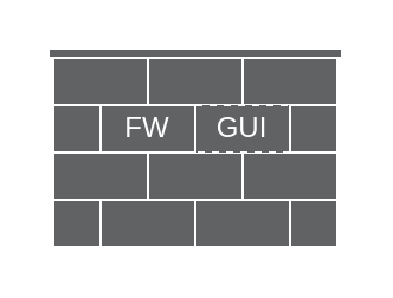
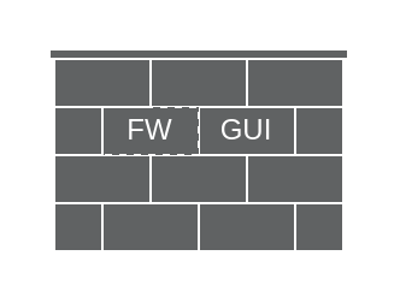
  <mxCell id="0" />
  <mxCell id="1" parent="0" />
  <mxCell id="2" value="" style="whiteSpace=wrap;html=1;strokeColor=#FFFFFF;shadow=0;gradientColor=none;gradientDirection=north;fillColor=#606263;aspect=fixed;" vertex="1" parent="1"><mxGeometry x="82" y="84" width="40" height="20" as="geometry" /></mxCell>
  <mxCell id="3" value="" style="whiteSpace=wrap;html=1;strokeColor=#FFFFFF;shadow=0;gradientColor=none;gradientDirection=north;fillColor=#606263;aspect=fixed;" vertex="1" parent="1"><mxGeometry x="42" y="84" width="40" height="20" as="geometry" /></mxCell>
  <mxCell id="4" value="" style="whiteSpace=wrap;html=1;strokeColor=#FFFFFF;shadow=0;gradientColor=none;gradientDirection=north;fillColor=#606263;aspect=fixed;" vertex="1" parent="1"><mxGeometry x="22" y="64" width="40" height="20" as="geometry" /></mxCell>
  <mxCell id="5" value="" style="whiteSpace=wrap;html=1;strokeColor=#FFFFFF;shadow=0;gradientColor=none;gradientDirection=north;fillColor=#606263;aspect=fixed;" vertex="1" parent="1"><mxGeometry x="62" y="64" width="40" height="20" as="geometry" /></mxCell>
  <mxCell id="6" value="" style="whiteSpace=wrap;html=1;strokeColor=#FFFFFF;shadow=0;gradientColor=none;gradientDirection=north;fillColor=#606263;aspect=fixed;" vertex="1" parent="1"><mxGeometry x="102" y="64" width="40" height="20" as="geometry" /></mxCell>
  <mxCell id="7" value="" style="whiteSpace=wrap;html=1;strokeColor=#FFFFFF;shadow=0;gradientColor=none;gradientDirection=north;fillColor=#606263;aspect=fixed;" vertex="1" parent="1"><mxGeometry x="62" y="24" width="40" height="20" as="geometry" /></mxCell>
  <mxCell id="8" value="" style="whiteSpace=wrap;html=1;strokeColor=#FFFFFF;shadow=0;gradientColor=none;gradientDirection=north;fillColor=#606263;aspect=fixed;" vertex="1" parent="1"><mxGeometry x="102" y="24" width="40" height="20" as="geometry" /></mxCell>
- <mxCell id="9" value="GUI" style="whiteSpace=wrap;html=1;strokeColor=#FFFFFF;shadow=0;gradientColor=none;gradientDirection=north;fillColor=#606263;aspect=fixed;fontColor=#FFFFFF;dashed=1;" vertex="1" parent="1"><mxGeometry x="82" y="44" width="40" height="20" as="geometry" /></mxCell>
- <mxCell id="10" value="FW" style="whiteSpace=wrap;html=1;strokeColor=#FFFFFF;shadow=0;gradientColor=none;gradientDirection=north;fillColor=#606263;aspect=fixed;fontColor=#FFFFFF;" vertex="1" parent="1"><mxGeometry x="42" y="44" width="40" height="20" as="geometry" /></mxCell>
+ <mxCell id="9" value="GUI" style="whiteSpace=wrap;html=1;strokeColor=#FFFFFF;shadow=0;gradientColor=none;gradientDirection=north;fillColor=#606263;aspect=fixed;fontColor=#FFFFFF;" vertex="1" parent="1"><mxGeometry x="82" y="44" width="40" height="20" as="geometry" /></mxCell>
+ <mxCell id="10" value="FW" style="whiteSpace=wrap;html=1;strokeColor=#FFFFFF;shadow=0;gradientColor=none;gradientDirection=north;fillColor=#606263;aspect=fixed;fontColor=#FFFFFF;dashed=1;" vertex="1" parent="1"><mxGeometry x="42" y="44" width="40" height="20" as="geometry" /></mxCell>
  <mxCell id="11" value="" style="whiteSpace=wrap;html=1;strokeColor=#FFFFFF;shadow=0;gradientColor=none;gradientDirection=north;fillColor=#606263;aspect=fixed;" vertex="1" parent="1"><mxGeometry x="22" y="24" width="40" height="20" as="geometry" /></mxCell>
  <mxCell id="12" value="" style="whiteSpace=wrap;html=1;strokeColor=#FFFFFF;shadow=0;gradientColor=none;gradientDirection=north;fillColor=#606263;" vertex="1" parent="1"><mxGeometry x="22" y="84" width="20" height="20" as="geometry" /></mxCell>
  <mxCell id="13" value="" style="whiteSpace=wrap;html=1;strokeColor=#FFFFFF;shadow=0;gradientColor=none;gradientDirection=north;fillColor=#606263;" vertex="1" parent="1"><mxGeometry x="22" y="44" width="20" height="20" as="geometry" /></mxCell>
  <mxCell id="14" value="" style="whiteSpace=wrap;html=1;strokeColor=#FFFFFF;shadow=0;gradientColor=none;gradientDirection=north;fillColor=#606263;" vertex="1" parent="1"><mxGeometry x="122" y="84" width="20" height="20" as="geometry" /></mxCell>
  <mxCell id="15" value="" style="whiteSpace=wrap;html=1;strokeColor=#FFFFFF;shadow=0;gradientColor=none;gradientDirection=north;fillColor=#606263;" vertex="1" parent="1"><mxGeometry x="122" y="44" width="20" height="20" as="geometry" /></mxCell>
  <mxCell id="16" value="" style="whiteSpace=wrap;html=1;strokeColor=#FFFFFF;shadow=0;gradientColor=none;gradientDirection=north;glass=0;rounded=0;fillStyle=auto;fillColor=#606263;aspect=fixed;" vertex="1" parent="1"><mxGeometry x="20" y="20" width="124" height="4" as="geometry" /></mxCell>
